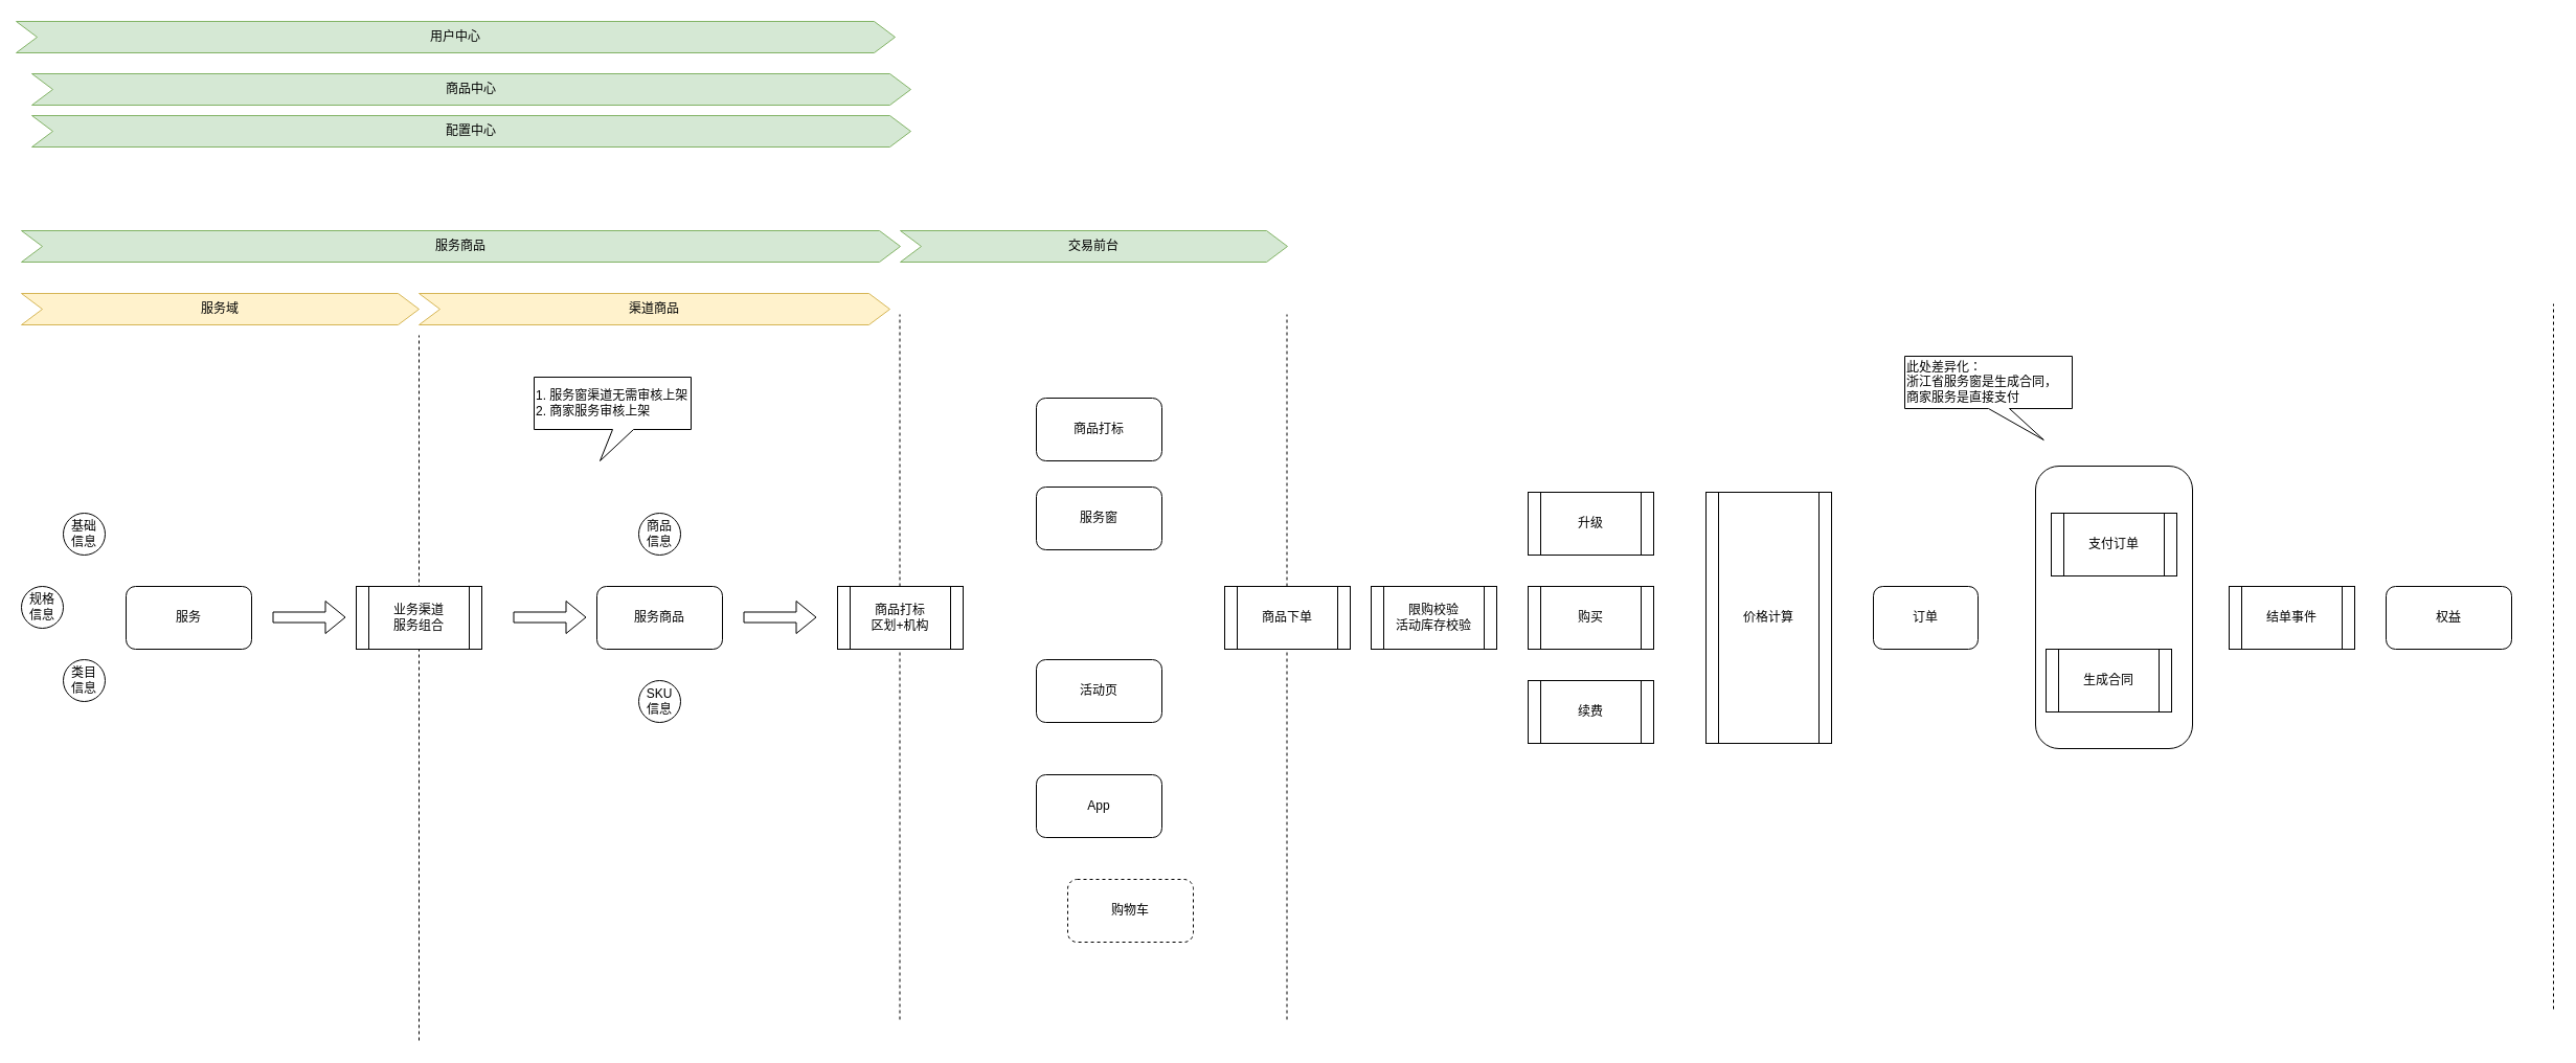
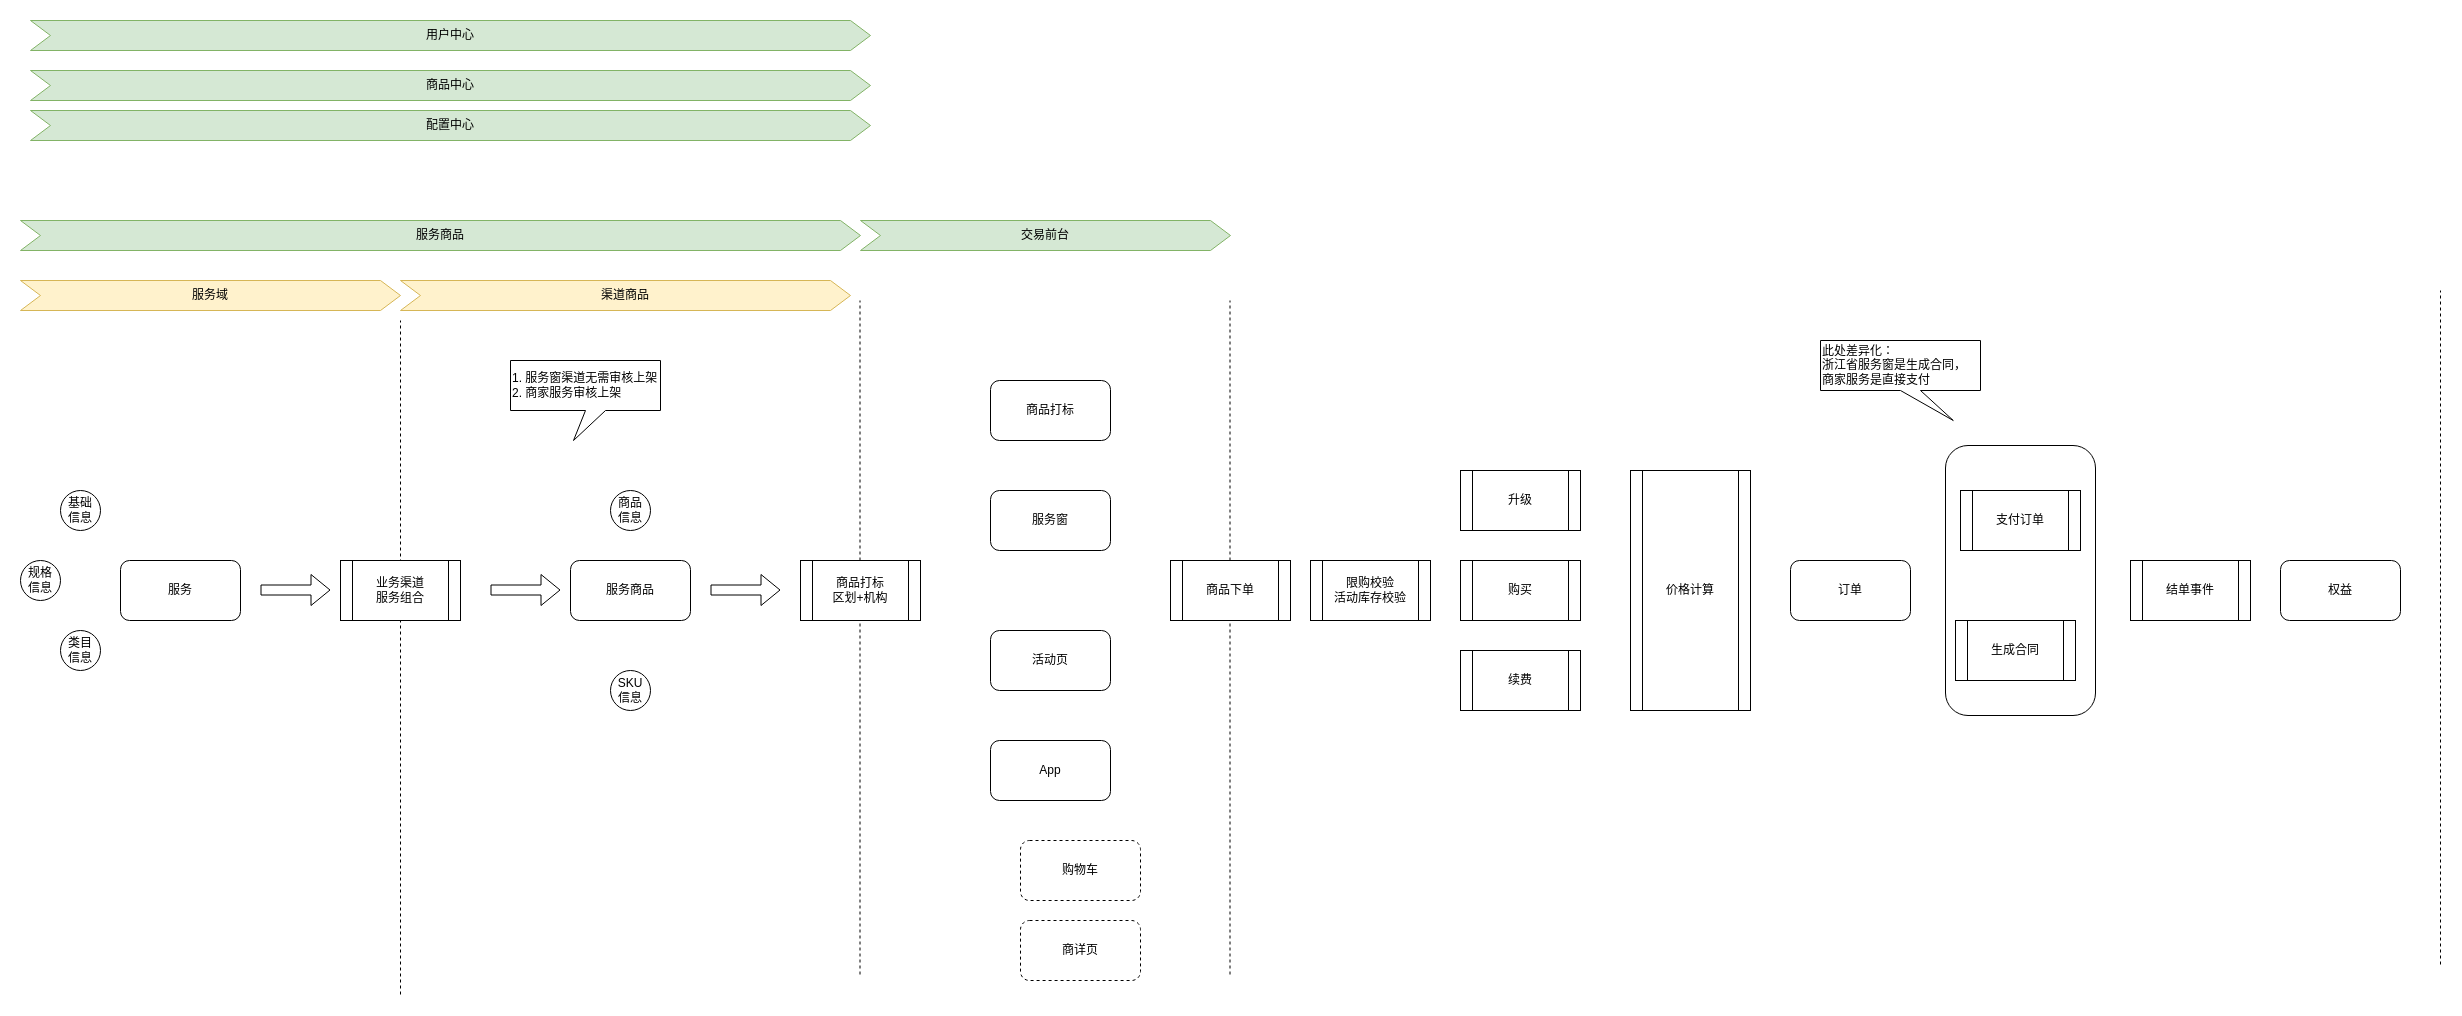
  <mxCell id="0" />
  <mxCell id="1" parent="0" />
  <mxCell id="2" value="" style="rounded=1;whiteSpace=wrap;html=1;" vertex="1" parent="1"><mxGeometry x="1945" y="445" width="150" height="270" as="geometry" /></mxCell>
  <mxCell id="3" value="" style="endArrow=none;dashed=1;html=1;" edge="1" parent="1"><mxGeometry width="50" height="50" relative="1" as="geometry"><mxPoint x="2440" y="964" as="sourcePoint" /><mxPoint x="2440" y="290" as="targetPoint" /></mxGeometry></mxCell>
  <mxCell id="4" value="" style="endArrow=none;dashed=1;html=1;" edge="1" parent="1"><mxGeometry width="50" height="50" relative="1" as="geometry"><mxPoint x="1229.5" y="974" as="sourcePoint" /><mxPoint x="1229.5" y="300" as="targetPoint" /></mxGeometry></mxCell>
  <mxCell id="5" value="服务" style="rounded=1;whiteSpace=wrap;html=1;" vertex="1" parent="1"><mxGeometry x="120" y="560" width="120" height="60" as="geometry" /></mxCell>
  <mxCell id="6" value="" style="shape=flexArrow;endArrow=classic;html=1;" edge="1" parent="1"><mxGeometry width="50" height="50" relative="1" as="geometry"><mxPoint x="260" y="589.5" as="sourcePoint" /><mxPoint x="330" y="589.5" as="targetPoint" /></mxGeometry></mxCell>
  <mxCell id="7" value="基础&lt;br&gt;信息" style="ellipse;whiteSpace=wrap;html=1;aspect=fixed;" vertex="1" parent="1"><mxGeometry x="60" y="490" width="40" height="40" as="geometry" /></mxCell>
  <mxCell id="8" value="规格&lt;br&gt;信息" style="ellipse;whiteSpace=wrap;html=1;aspect=fixed;" vertex="1" parent="1"><mxGeometry x="20" y="560" width="40" height="40" as="geometry" /></mxCell>
  <mxCell id="9" value="类目&lt;br&gt;信息" style="ellipse;whiteSpace=wrap;html=1;aspect=fixed;" vertex="1" parent="1"><mxGeometry x="60" y="630" width="40" height="40" as="geometry" /></mxCell>
  <mxCell id="10" value="" style="endArrow=none;dashed=1;html=1;" edge="1" parent="1"><mxGeometry width="50" height="50" relative="1" as="geometry"><mxPoint x="400" y="994" as="sourcePoint" /><mxPoint x="400" y="320" as="targetPoint" /></mxGeometry></mxCell>
  <mxCell id="11" value="业务渠道&lt;br&gt;服务组合" style="shape=process;whiteSpace=wrap;html=1;backgroundOutline=1;" vertex="1" parent="1"><mxGeometry x="340" y="560" width="120" height="60" as="geometry" /></mxCell>
  <mxCell id="12" value="" style="shape=flexArrow;endArrow=classic;html=1;" edge="1" parent="1"><mxGeometry width="50" height="50" relative="1" as="geometry"><mxPoint x="490" y="589.5" as="sourcePoint" /><mxPoint x="560" y="589.5" as="targetPoint" /></mxGeometry></mxCell>
  <mxCell id="13" value="服务商品" style="rounded=1;whiteSpace=wrap;html=1;" vertex="1" parent="1"><mxGeometry x="570" y="560" width="120" height="60" as="geometry" /></mxCell>
  <mxCell id="14" value="" style="shape=flexArrow;endArrow=classic;html=1;" edge="1" parent="1"><mxGeometry width="50" height="50" relative="1" as="geometry"><mxPoint x="710" y="589.5" as="sourcePoint" /><mxPoint x="780" y="589.5" as="targetPoint" /></mxGeometry></mxCell>
  <mxCell id="15" value="商品&lt;br&gt;信息" style="ellipse;whiteSpace=wrap;html=1;aspect=fixed;" vertex="1" parent="1"><mxGeometry x="610" y="490" width="40" height="40" as="geometry" /></mxCell>
- <mxCell id="16" value="SKU&lt;br&gt;信息" style="ellipse;whiteSpace=wrap;html=1;aspect=fixed;" vertex="1" parent="1"><mxGeometry x="610" y="650" width="40" height="40" as="geometry" /></mxCell>
+ <mxCell id="16" value="SKU&lt;br&gt;信息" style="ellipse;whiteSpace=wrap;html=1;aspect=fixed;" vertex="1" parent="1"><mxGeometry x="610" y="670" width="40" height="40" as="geometry" /></mxCell>
  <mxCell id="17" value="1. 服务窗渠道无需审核上架&lt;br&gt;2. 商家服务审核上架" style="shape=callout;whiteSpace=wrap;html=1;perimeter=calloutPerimeter;position2=0.42;align=left;" vertex="1" parent="1"><mxGeometry x="510" y="360" width="150" height="80" as="geometry" /></mxCell>
  <mxCell id="18" value="" style="endArrow=none;dashed=1;html=1;" edge="1" parent="1"><mxGeometry width="50" height="50" relative="1" as="geometry"><mxPoint x="859.5" y="974" as="sourcePoint" /><mxPoint x="859.5" y="300" as="targetPoint" /></mxGeometry></mxCell>
  <mxCell id="19" value="商品打标&lt;br&gt;区划+机构" style="shape=process;whiteSpace=wrap;html=1;backgroundOutline=1;" vertex="1" parent="1"><mxGeometry x="800" y="560" width="120" height="60" as="geometry" /></mxCell>
  <mxCell id="20" value="商品打标" style="rounded=1;whiteSpace=wrap;html=1;" vertex="1" parent="1"><mxGeometry x="990" y="380" width="120" height="60" as="geometry" /></mxCell>
- <mxCell id="21" value="服务窗" style="rounded=1;whiteSpace=wrap;html=1;" vertex="1" parent="1"><mxGeometry x="990" y="465" width="120" height="60" as="geometry" /></mxCell>
+ <mxCell id="21" value="服务窗" style="rounded=1;whiteSpace=wrap;html=1;" vertex="1" parent="1"><mxGeometry x="990" y="490" width="120" height="60" as="geometry" /></mxCell>
  <mxCell id="22" value="活动页" style="rounded=1;whiteSpace=wrap;html=1;" vertex="1" parent="1"><mxGeometry x="990" y="630" width="120" height="60" as="geometry" /></mxCell>
  <mxCell id="23" value="App" style="rounded=1;whiteSpace=wrap;html=1;" vertex="1" parent="1"><mxGeometry x="990" y="740" width="120" height="60" as="geometry" /></mxCell>
  <mxCell id="24" value="商品下单" style="shape=process;whiteSpace=wrap;html=1;backgroundOutline=1;" vertex="1" parent="1"><mxGeometry x="1170" y="560" width="120" height="60" as="geometry" /></mxCell>
  <mxCell id="25" value="限购校验&lt;br&gt;活动库存校验" style="shape=process;whiteSpace=wrap;html=1;backgroundOutline=1;" vertex="1" parent="1"><mxGeometry x="1310" y="560" width="120" height="60" as="geometry" /></mxCell>
  <mxCell id="26" value="升级" style="shape=process;whiteSpace=wrap;html=1;backgroundOutline=1;" vertex="1" parent="1"><mxGeometry x="1460" y="470" width="120" height="60" as="geometry" /></mxCell>
  <mxCell id="27" value="购买" style="shape=process;whiteSpace=wrap;html=1;backgroundOutline=1;" vertex="1" parent="1"><mxGeometry x="1460" y="560" width="120" height="60" as="geometry" /></mxCell>
  <mxCell id="28" value="续费" style="shape=process;whiteSpace=wrap;html=1;backgroundOutline=1;" vertex="1" parent="1"><mxGeometry x="1460" y="650" width="120" height="60" as="geometry" /></mxCell>
  <mxCell id="29" value="价格计算" style="shape=process;whiteSpace=wrap;html=1;backgroundOutline=1;" vertex="1" parent="1"><mxGeometry x="1630" y="470" width="120" height="240" as="geometry" /></mxCell>
- <mxCell id="30" value="订单" style="rounded=1;whiteSpace=wrap;html=1;" vertex="1" parent="1"><mxGeometry x="1790" y="560" width="100" height="60" as="geometry" /></mxCell>
+ <mxCell id="30" value="订单" style="rounded=1;whiteSpace=wrap;html=1;" vertex="1" parent="1"><mxGeometry x="1790" y="560" width="120" height="60" as="geometry" /></mxCell>
  <mxCell id="31" value="支付订单" style="shape=process;whiteSpace=wrap;html=1;backgroundOutline=1;" vertex="1" parent="1"><mxGeometry x="1960" y="490" width="120" height="60" as="geometry" /></mxCell>
  <mxCell id="32" value="此处差异化：&lt;br&gt;浙江省服务窗是生成合同，&lt;br&gt;商家服务是直接支付" style="shape=callout;whiteSpace=wrap;html=1;perimeter=calloutPerimeter;position2=0.83;align=left;" vertex="1" parent="1"><mxGeometry x="1820" y="340" width="160" height="80" as="geometry" /></mxCell>
  <mxCell id="33" value="生成合同" style="shape=process;whiteSpace=wrap;html=1;backgroundOutline=1;" vertex="1" parent="1"><mxGeometry x="1955" y="620" width="120" height="60" as="geometry" /></mxCell>
  <mxCell id="34" value="结单事件" style="shape=process;whiteSpace=wrap;html=1;backgroundOutline=1;" vertex="1" parent="1"><mxGeometry x="2130" y="560" width="120" height="60" as="geometry" /></mxCell>
  <mxCell id="35" value="权益" style="rounded=1;whiteSpace=wrap;html=1;" vertex="1" parent="1"><mxGeometry x="2280" y="560" width="120" height="60" as="geometry" /></mxCell>
  <mxCell id="36" value="服务商品" style="shape=step;perimeter=stepPerimeter;whiteSpace=wrap;html=1;fixedSize=1;fillColor=#d5e8d4;strokeColor=#82b366;" vertex="1" parent="1"><mxGeometry x="20" y="220" width="840" height="30" as="geometry" /></mxCell>
  <mxCell id="37" value="服务域" style="shape=step;perimeter=stepPerimeter;whiteSpace=wrap;html=1;fixedSize=1;fillColor=#fff2cc;strokeColor=#d6b656;" vertex="1" parent="1"><mxGeometry x="20" y="280" width="380" height="30" as="geometry" /></mxCell>
  <mxCell id="38" value="渠道商品" style="shape=step;perimeter=stepPerimeter;whiteSpace=wrap;html=1;fixedSize=1;fillColor=#fff2cc;strokeColor=#d6b656;" vertex="1" parent="1"><mxGeometry x="400" y="280" width="450" height="30" as="geometry" /></mxCell>
  <mxCell id="39" value="交易前台" style="shape=step;perimeter=stepPerimeter;whiteSpace=wrap;html=1;fixedSize=1;fillColor=#d5e8d4;strokeColor=#82b366;" vertex="1" parent="1"><mxGeometry x="860" y="220" width="370" height="30" as="geometry" /></mxCell>
  <mxCell id="40" value="购物车" style="rounded=1;whiteSpace=wrap;html=1;dashed=1;" vertex="1" parent="1"><mxGeometry x="1020" y="840" width="120" height="60" as="geometry" /></mxCell>
+ <mxCell id="41" value="商详页" style="rounded=1;whiteSpace=wrap;html=1;dashed=1;" vertex="1" parent="1"><mxGeometry x="1020" y="920" width="120" height="60" as="geometry" /></mxCell>
  <mxCell id="42" value="配置中心" style="shape=step;perimeter=stepPerimeter;whiteSpace=wrap;html=1;fixedSize=1;fillColor=#d5e8d4;strokeColor=#82b366;" vertex="1" parent="1"><mxGeometry x="30" y="110" width="840" height="30" as="geometry" /></mxCell>
  <mxCell id="43" value="商品中心" style="shape=step;perimeter=stepPerimeter;whiteSpace=wrap;html=1;fixedSize=1;fillColor=#d5e8d4;strokeColor=#82b366;" vertex="1" parent="1"><mxGeometry x="30" y="70" width="840" height="30" as="geometry" /></mxCell>
- <mxCell id="44" value="用户中心" style="shape=step;perimeter=stepPerimeter;whiteSpace=wrap;html=1;fixedSize=1;fillColor=#d5e8d4;strokeColor=#82b366;" vertex="1" parent="1"><mxGeometry x="15" y="20" width="840" height="30" as="geometry" /></mxCell>
+ <mxCell id="44" value="用户中心" style="shape=step;perimeter=stepPerimeter;whiteSpace=wrap;html=1;fixedSize=1;fillColor=#d5e8d4;strokeColor=#82b366;" vertex="1" parent="1"><mxGeometry x="30" y="20" width="840" height="30" as="geometry" /></mxCell>
